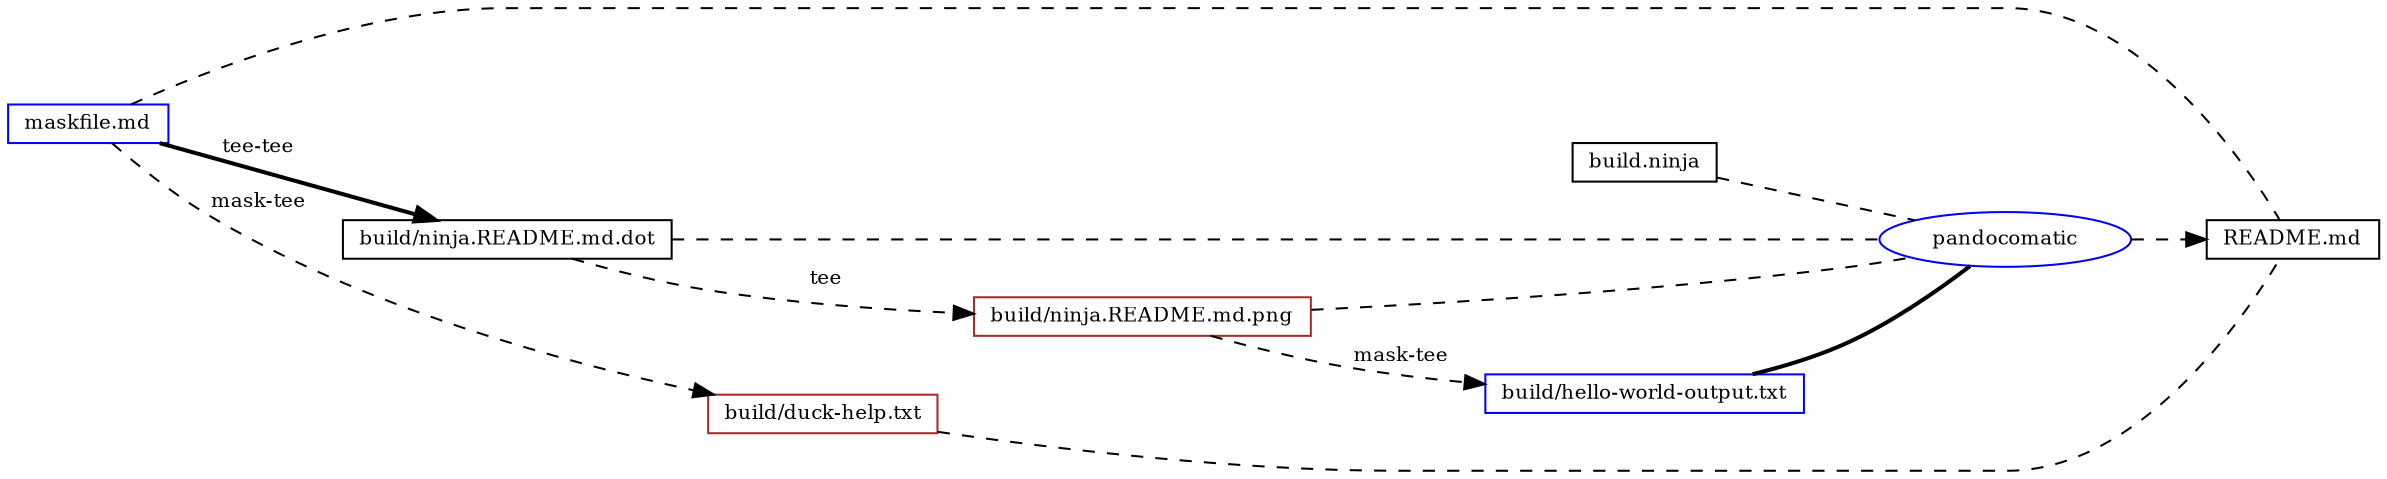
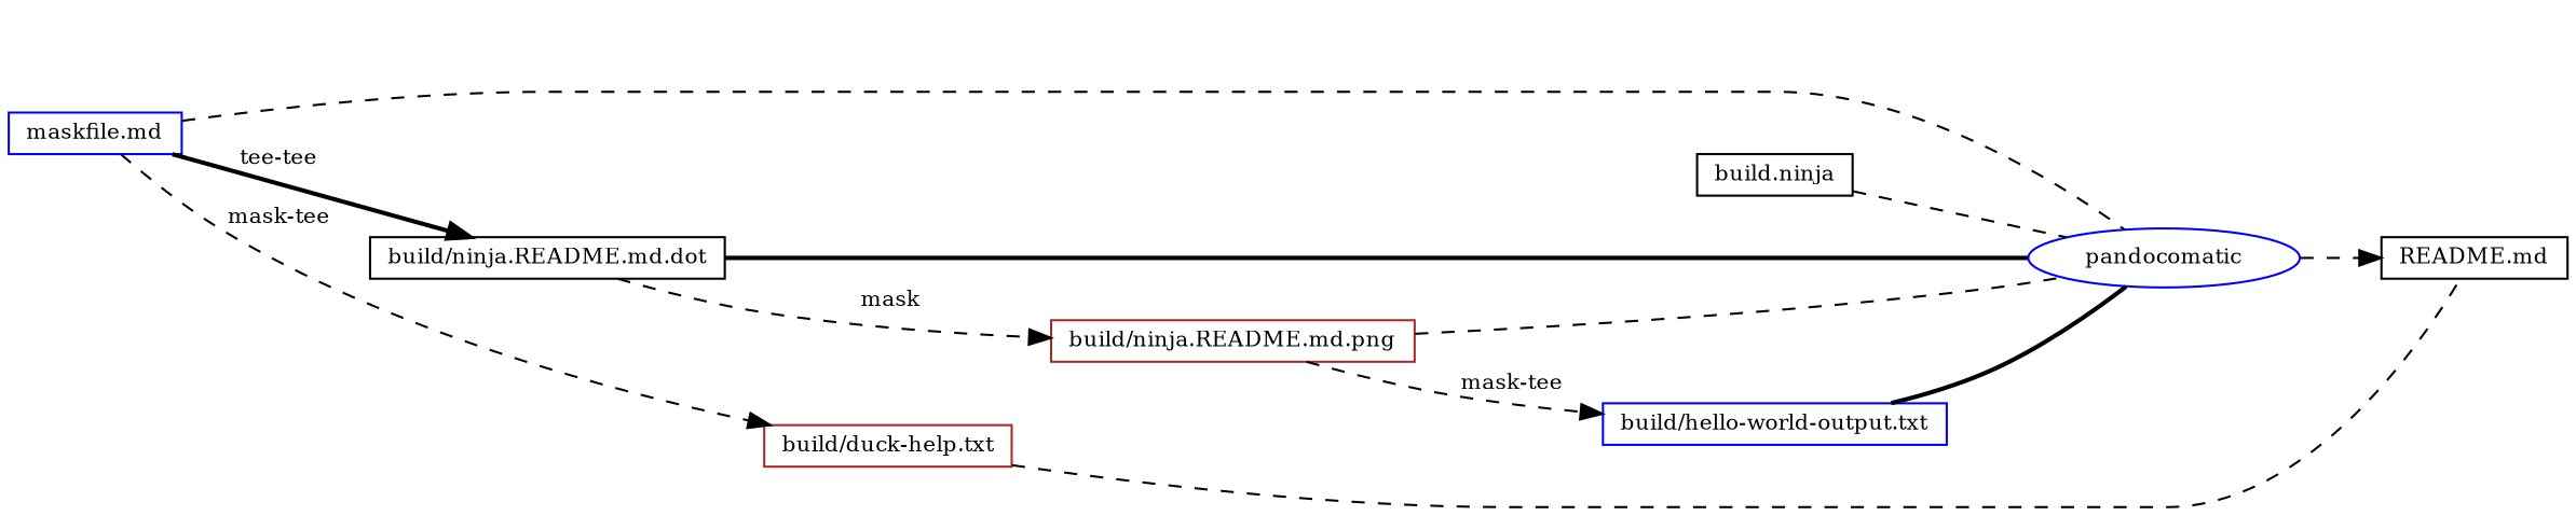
  digraph {
    rankdir=LR
    node [color=black fontsize=10 shape=box]
    edge [fontsize=10 style=dashed arrowhead=none]
    n1 [height=0.25 label="README.md"]
    n2 [color=blue height=0.25 label=pandocomatic shape=ellipse]
    n3 [color=blue height=0.25 label="maskfile.md"]
    n4 [height=0.25 label="build/ninja.README.md.dot"]
    n5 [color=brown height=0.25 label="build/duck-help.txt"]
    n6 [color=brown height=0.25 label="build/ninja.README.md.png"]
    n7 [color=blue height=0.25 label="build/hello-world-output.txt"]
    n8 [height=0.25 label="build.ninja"]
    n2 -> n1 [arrowhead=""]
-   n3 -> n1
+   n3 -> n2
    n3 -> n4 [label=" tee-tee" style=bold arrowhead=""]
    n3 -> n5 [label=" mask-tee" arrowhead=""]
-   n4 -> n2
-   n4 -> n6 [label=" tee" arrowhead=""]
+   n4 -> n2 [style=bold]
+   n4 -> n6 [label=" mask" arrowhead=""]
    n5 -> n1
    n6 -> n2
    n6 -> n7 [label=" mask-tee" arrowhead=""]
    n7 -> n2 [style=bold]
    n8 -> n2
  }
